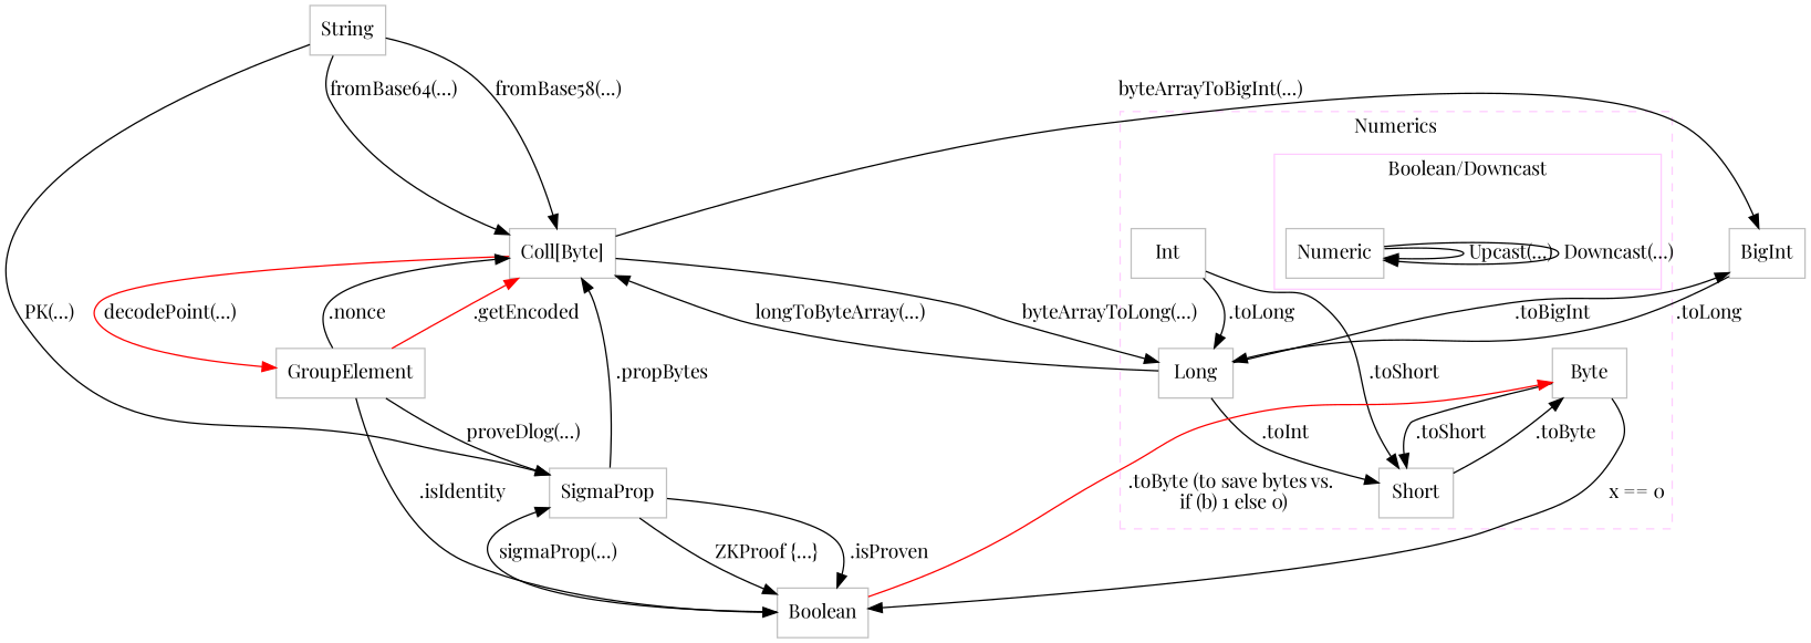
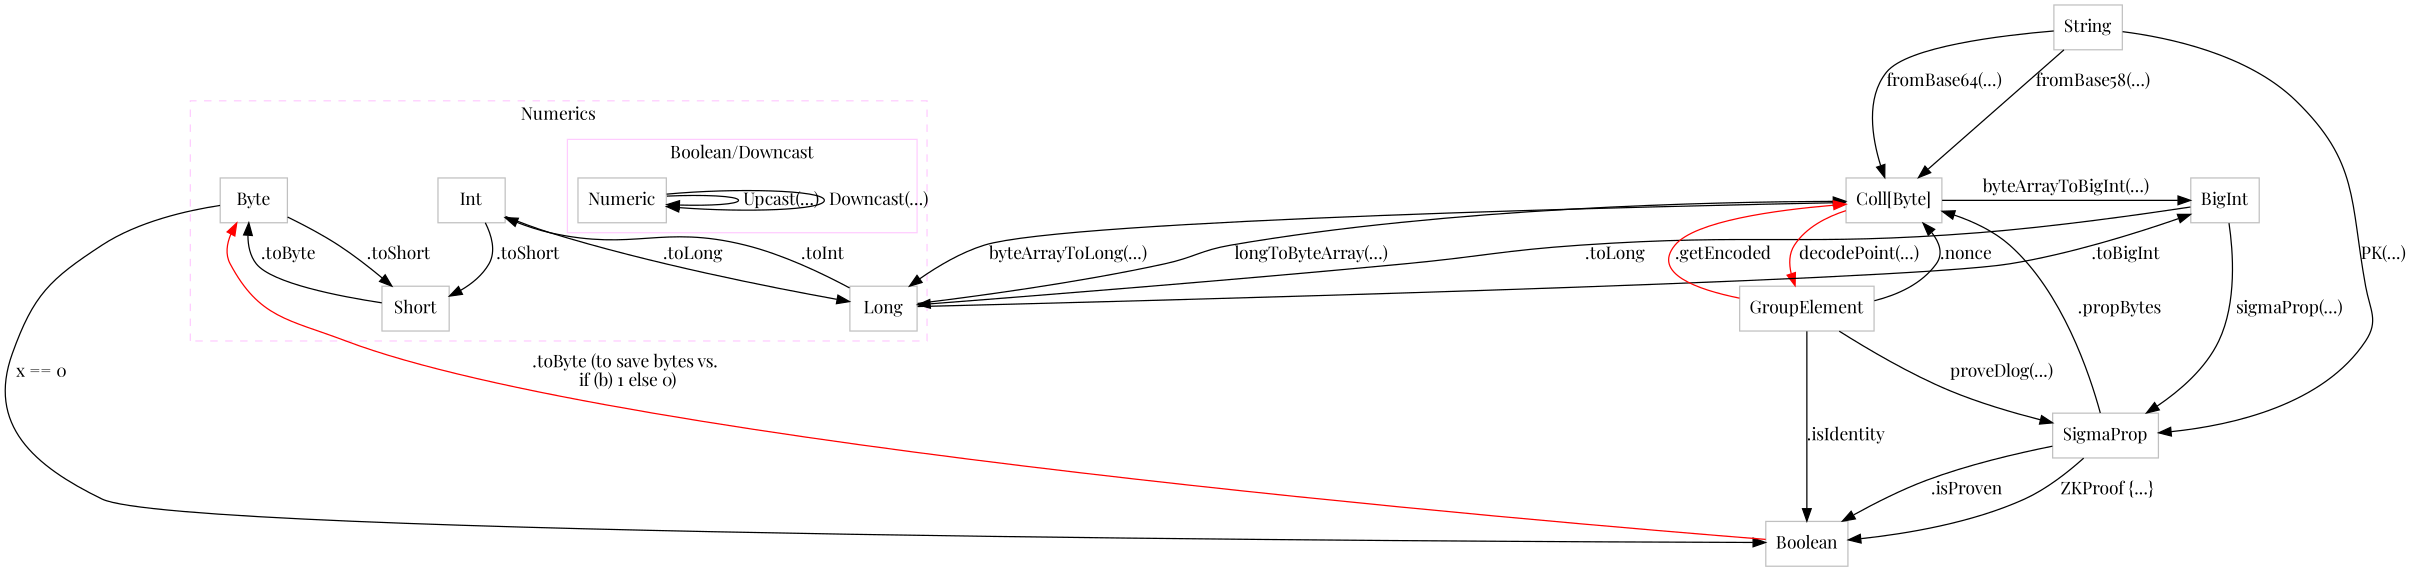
  digraph {
    concentrate=false
    fontname="Playfair Display"
    nodesep=0.8
    node [color=gray fillcolor=white fontname="Playfair Display" shape=box style=filled]
    edge [fontname="Playfair Display"]
    BigInt
    n2 [label="Coll[Byte]"]
    Numeric
    Byte
    Short
    Int
    Long
    GroupElement
    Boolean
    SigmaProp
    String
    subgraph sub_1 {
      rank=same
      BigInt
      n2
    }
    subgraph cluster_2 {
      color="#FFCCFF"
      label=Numerics
      style=dashed
      Byte
      Short
      Int
      Long
      subgraph cluster_3 {
        color="#FFCCFF"
        label="Boolean/Downcast"
        style=xdashed
        Numeric
      }
    }
    BigInt -> Long [label=" .toLong "]
    n2 -> BigInt [label=" byteArrayToBigInt(...) "]
    n2 -> Long [color=black label=" byteArrayToLong(...) " weight=0]
    n2 -> GroupElement [color=red label=" decodePoint(...) "]
    Numeric -> Numeric [label=" Upcast(...) "]
    Numeric -> Numeric [label=" Downcast(...) "]
    Byte -> Short [label=" .toShort "]
    Byte -> Boolean [label=" x == 0"]
    Short -> Byte [label=" .toByte "]
    Int -> Short [label=" .toShort "]
    Int -> Long [label=" .toLong "]
    Long -> BigInt [label=" .toBigInt "]
    Long -> n2 [label=" longToByteArray(...) "]
-   Long -> Short [label=" .toInt "]
+   Long -> Int [label=" .toInt "]
    GroupElement -> n2 [label=".nonce"]
    GroupElement -> n2 [color=red label=".getEncoded"]
    GroupElement -> Boolean [label=".isIdentity"]
    GroupElement -> SigmaProp [label="proveDlog(...)"]
    Boolean -> Byte [color=red label=" .toByte (to save bytes vs. \n if (b) 1 else 0)"]
-   Boolean -> SigmaProp [label=" sigmaProp(...) "]
+   BigInt -> SigmaProp [label=" sigmaProp(...) "]
    SigmaProp -> n2 [label=" .propBytes "]
    SigmaProp -> Boolean [label=" ZKProof {...} "]
    SigmaProp -> Boolean [label=" .isProven "]
    String -> n2 [label="fromBase58(...)"]
    String -> n2 [label="fromBase64(...)"]
    String -> SigmaProp [label="PK(...)"]
  }
